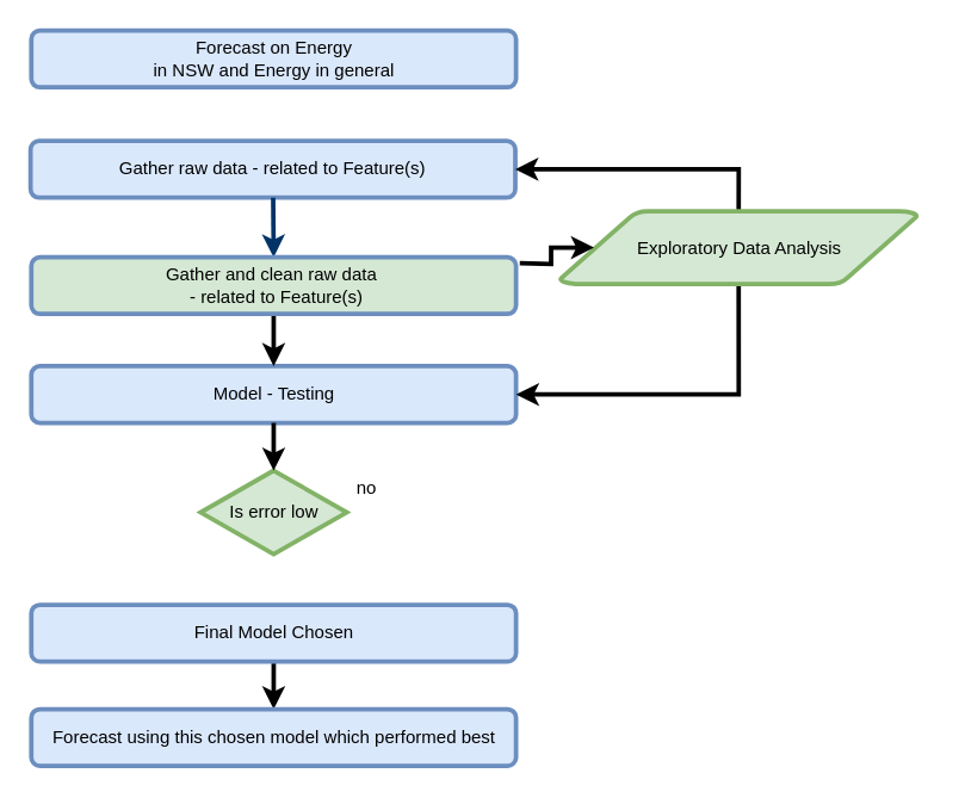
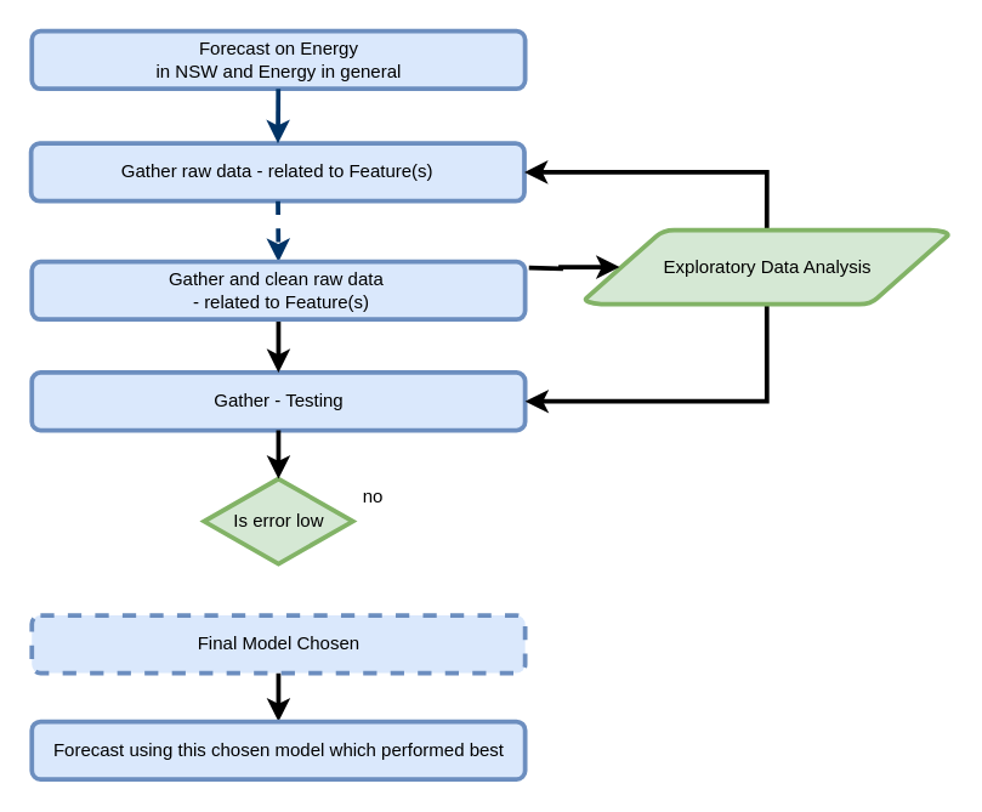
  <mxCell id="0" />
  <mxCell id="1" parent="0" />
  <mxCell id="2" value="Forecast on Energy &lt;br&gt;in NSW and Energy in general" style="rounded=1;whiteSpace=wrap;html=1;fillColor=#dae8fc;strokeColor=#6c8ebf;strokeWidth=3;" parent="1" vertex="1"><mxGeometry x="20.5" y="20" width="325" height="38" as="geometry" /></mxCell>
  <mxCell id="3" value="Gather raw data - related to&amp;nbsp;Feature(s)" style="rounded=1;whiteSpace=wrap;html=1;fillColor=#dae8fc;strokeColor=#6c8ebf;strokeWidth=3;" parent="1" vertex="1"><mxGeometry x="20" y="94" width="325" height="38" as="geometry" /></mxCell>
- <mxCell id="5" style="fontStyle=1;strokeColor=#003366;strokeWidth=3;html=1;entryX=0.5;entryY=0;entryDx=0;entryDy=0;" parent="1" source="3" target="17" edge="1"><mxGeometry relative="1" as="geometry"><mxPoint x="183" y="155" as="targetPoint" /></mxGeometry></mxCell>
- <mxCell id="6" value="Model - Testing" style="rounded=1;whiteSpace=wrap;html=1;fillColor=#dae8fc;strokeColor=#6c8ebf;strokeWidth=3;" parent="1" vertex="1"><mxGeometry x="20.5" y="245" width="325" height="38" as="geometry" /></mxCell>
+ <mxCell id="4" style="fontStyle=1;strokeColor=#003366;strokeWidth=3;html=1;" parent="1" source="2" target="3" edge="1"><mxGeometry relative="1" as="geometry" /></mxCell>
+ <mxCell id="5" style="fontStyle=1;strokeColor=#003366;strokeWidth=3;html=1;entryX=0.5;entryY=0;entryDx=0;entryDy=0;dashed=1;" parent="1" source="3" target="17" edge="1"><mxGeometry relative="1" as="geometry"><mxPoint x="183" y="155" as="targetPoint" /></mxGeometry></mxCell>
+ <mxCell id="6" value="Gather - Testing" style="rounded=1;whiteSpace=wrap;html=1;fillColor=#dae8fc;strokeColor=#6c8ebf;strokeWidth=3;" parent="1" vertex="1"><mxGeometry x="20.5" y="245" width="325" height="38" as="geometry" /></mxCell>
  <mxCell id="7" style="edgeStyle=orthogonalEdgeStyle;rounded=0;orthogonalLoop=1;jettySize=auto;html=1;exitX=0.5;exitY=1;exitDx=0;exitDy=0;entryX=0.5;entryY=0;entryDx=0;entryDy=0;strokeWidth=3;" parent="1" source="17" target="6" edge="1"><mxGeometry relative="1" as="geometry"><mxPoint x="183" y="212" as="sourcePoint" /></mxGeometry></mxCell>
  <mxCell id="8" value="Is error low" style="shape=mxgraph.flowchart.decision;strokeWidth=3;gradientDirection=north;fontStyle=0;html=1;fillColor=#d5e8d4;strokeColor=#82b366;" parent="1" vertex="1"><mxGeometry x="134" y="315" width="98" height="56" as="geometry" /></mxCell>
  <mxCell id="9" style="edgeStyle=orthogonalEdgeStyle;rounded=0;orthogonalLoop=1;jettySize=auto;html=1;exitX=0.5;exitY=1;exitDx=0;exitDy=0;entryX=0.5;entryY=0;entryDx=0;entryDy=0;entryPerimeter=0;strokeWidth=3;" parent="1" source="6" target="8" edge="1"><mxGeometry relative="1" as="geometry" /></mxCell>
  <mxCell id="10" value="no" style="text;fontStyle=0;html=1;strokeColor=none;gradientColor=none;fillColor=none;strokeWidth=3;align=center;" parent="1" vertex="1"><mxGeometry x="225" y="313" width="40" height="25" as="geometry" /></mxCell>
  <mxCell id="11" style="edgeStyle=orthogonalEdgeStyle;rounded=0;orthogonalLoop=1;jettySize=auto;html=1;exitX=0.5;exitY=1;exitDx=0;exitDy=0;entryX=0.5;entryY=0;entryDx=0;entryDy=0;strokeWidth=3;" parent="1" source="12" target="13" edge="1"><mxGeometry relative="1" as="geometry" /></mxCell>
- <mxCell id="12" value="Final Model Chosen" style="rounded=1;whiteSpace=wrap;html=1;fillColor=#dae8fc;strokeColor=#6c8ebf;strokeWidth=3;" parent="1" vertex="1"><mxGeometry x="20.5" y="405" width="325" height="38" as="geometry" /></mxCell>
+ <mxCell id="12" value="Final Model Chosen" style="rounded=1;whiteSpace=wrap;html=1;fillColor=#dae8fc;strokeColor=#6c8ebf;strokeWidth=3;dashed=1;" parent="1" vertex="1"><mxGeometry x="20.5" y="405" width="325" height="38" as="geometry" /></mxCell>
  <mxCell id="13" value="Forecast using this chosen model which performed best" style="rounded=1;whiteSpace=wrap;html=1;fillColor=#dae8fc;strokeColor=#6c8ebf;strokeWidth=3;" parent="1" vertex="1"><mxGeometry x="20.5" y="475" width="325" height="38" as="geometry" /></mxCell>
  <mxCell id="14" style="edgeStyle=orthogonalEdgeStyle;rounded=0;orthogonalLoop=1;jettySize=auto;html=1;exitX=0.5;exitY=1;exitDx=0;exitDy=0;exitPerimeter=0;entryX=1;entryY=0.5;entryDx=0;entryDy=0;strokeWidth=3;" edge="1" parent="1" source="16" target="6"><mxGeometry relative="1" as="geometry" /></mxCell>
  <mxCell id="15" style="edgeStyle=orthogonalEdgeStyle;rounded=0;orthogonalLoop=1;jettySize=auto;html=1;exitX=0.5;exitY=0;exitDx=0;exitDy=0;exitPerimeter=0;entryX=1;entryY=0.5;entryDx=0;entryDy=0;strokeWidth=3;" edge="1" parent="1" source="16" target="3"><mxGeometry relative="1" as="geometry" /></mxCell>
- <mxCell id="16" value="Exploratory Data Analysis" style="shape=mxgraph.flowchart.data;strokeWidth=3;gradientDirection=north;fontStyle=0;html=1;fillColor=#d5e8d4;strokeColor=#82b366;" vertex="1" parent="1"><mxGeometry x="375" y="141" width="239.5" height="49" as="geometry" /></mxCell>
- <mxCell id="17" value="Gather and clean&amp;nbsp;raw data&amp;nbsp;&lt;br&gt;&amp;nbsp;- related to&amp;nbsp;Feature(s)" style="rounded=1;whiteSpace=wrap;html=1;fillColor=#d5e8d4;strokeColor=#6c8ebf;strokeWidth=3;" vertex="1" parent="1"><mxGeometry x="20.5" y="172" width="325" height="38" as="geometry" /></mxCell>
+ <mxCell id="16" value="Exploratory Data Analysis" style="shape=mxgraph.flowchart.data;strokeWidth=3;gradientDirection=north;fontStyle=0;html=1;fillColor=#d5e8d4;strokeColor=#82b366;" vertex="1" parent="1"><mxGeometry x="385" y="151" width="239.5" height="49" as="geometry" /></mxCell>
+ <mxCell id="17" value="Gather and clean&amp;nbsp;raw data&amp;nbsp;&lt;br&gt;&amp;nbsp;- related to&amp;nbsp;Feature(s)" style="rounded=1;whiteSpace=wrap;html=1;fillColor=#dae8fc;strokeColor=#6c8ebf;strokeWidth=3;" vertex="1" parent="1"><mxGeometry x="20.5" y="172" width="325" height="38" as="geometry" /></mxCell>
  <mxCell id="18" style="edgeStyle=orthogonalEdgeStyle;rounded=0;orthogonalLoop=1;jettySize=auto;html=1;entryX=0.095;entryY=0.5;entryDx=0;entryDy=0;entryPerimeter=0;strokeWidth=3;" edge="1" parent="1" target="16"><mxGeometry relative="1" as="geometry"><mxPoint x="348" y="176" as="sourcePoint" /></mxGeometry></mxCell>
